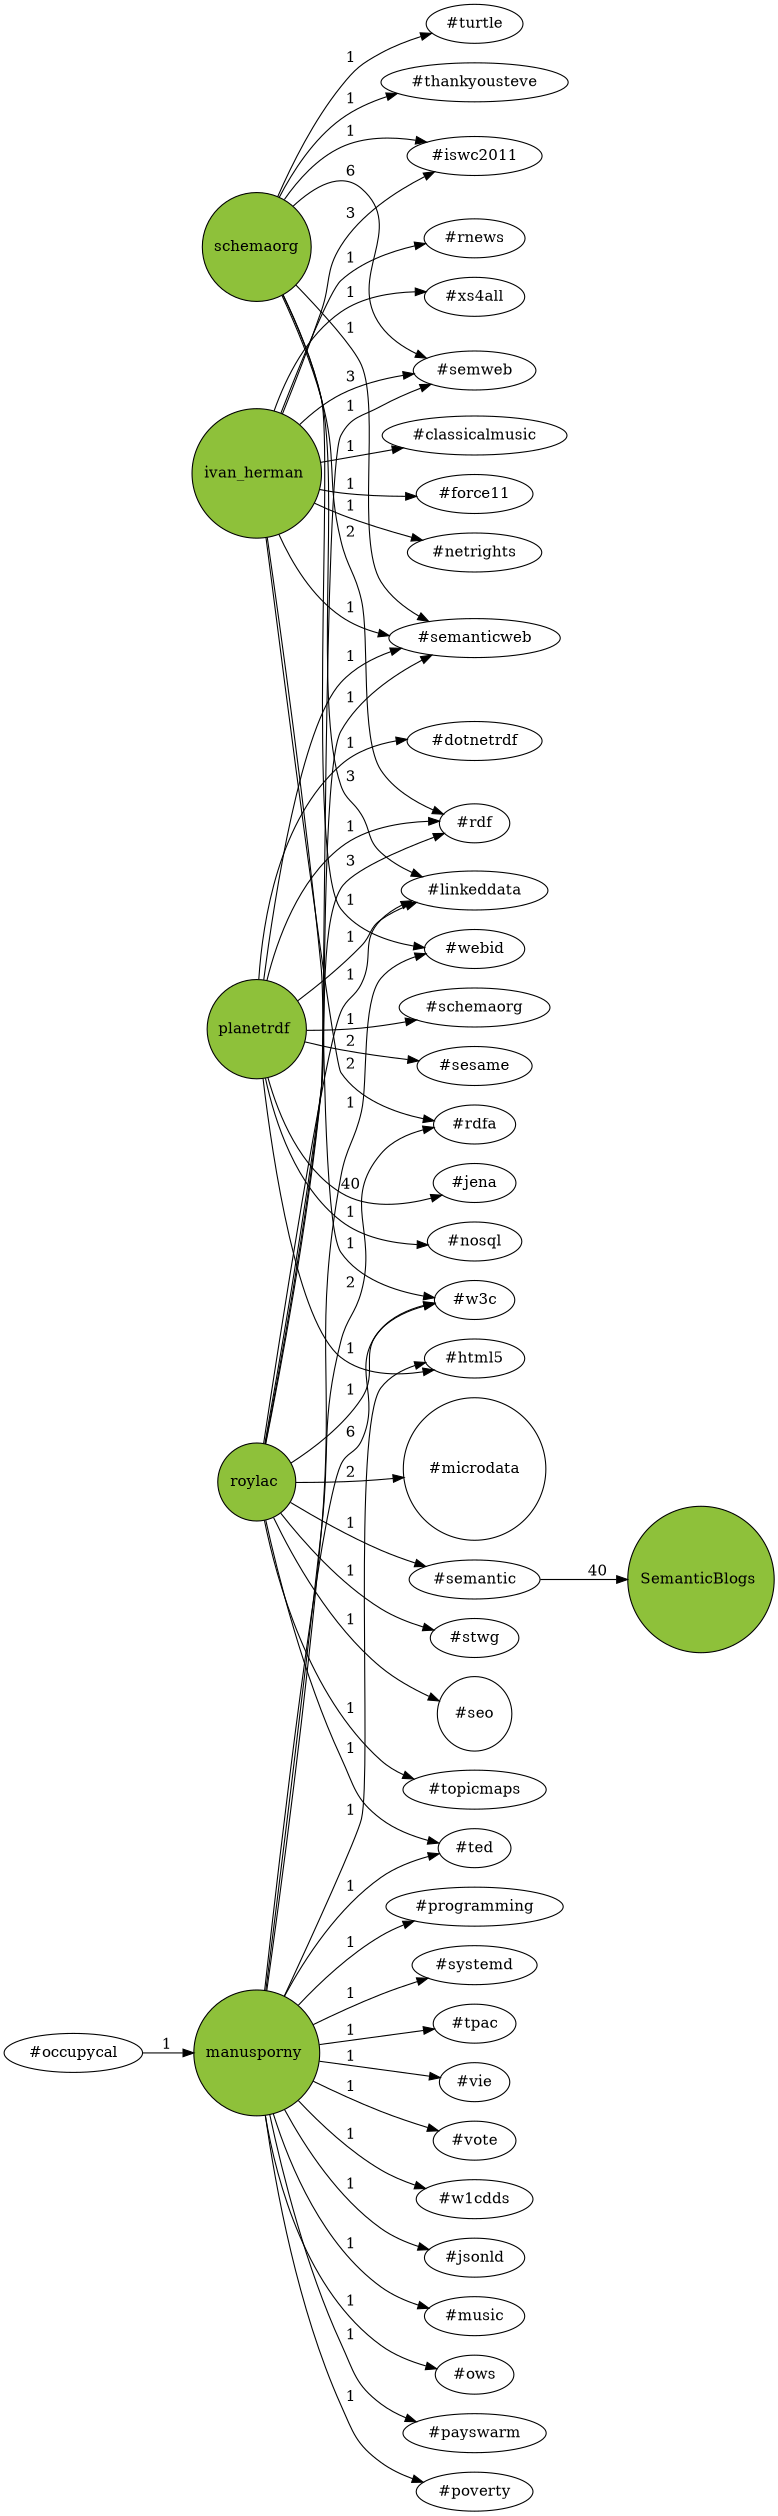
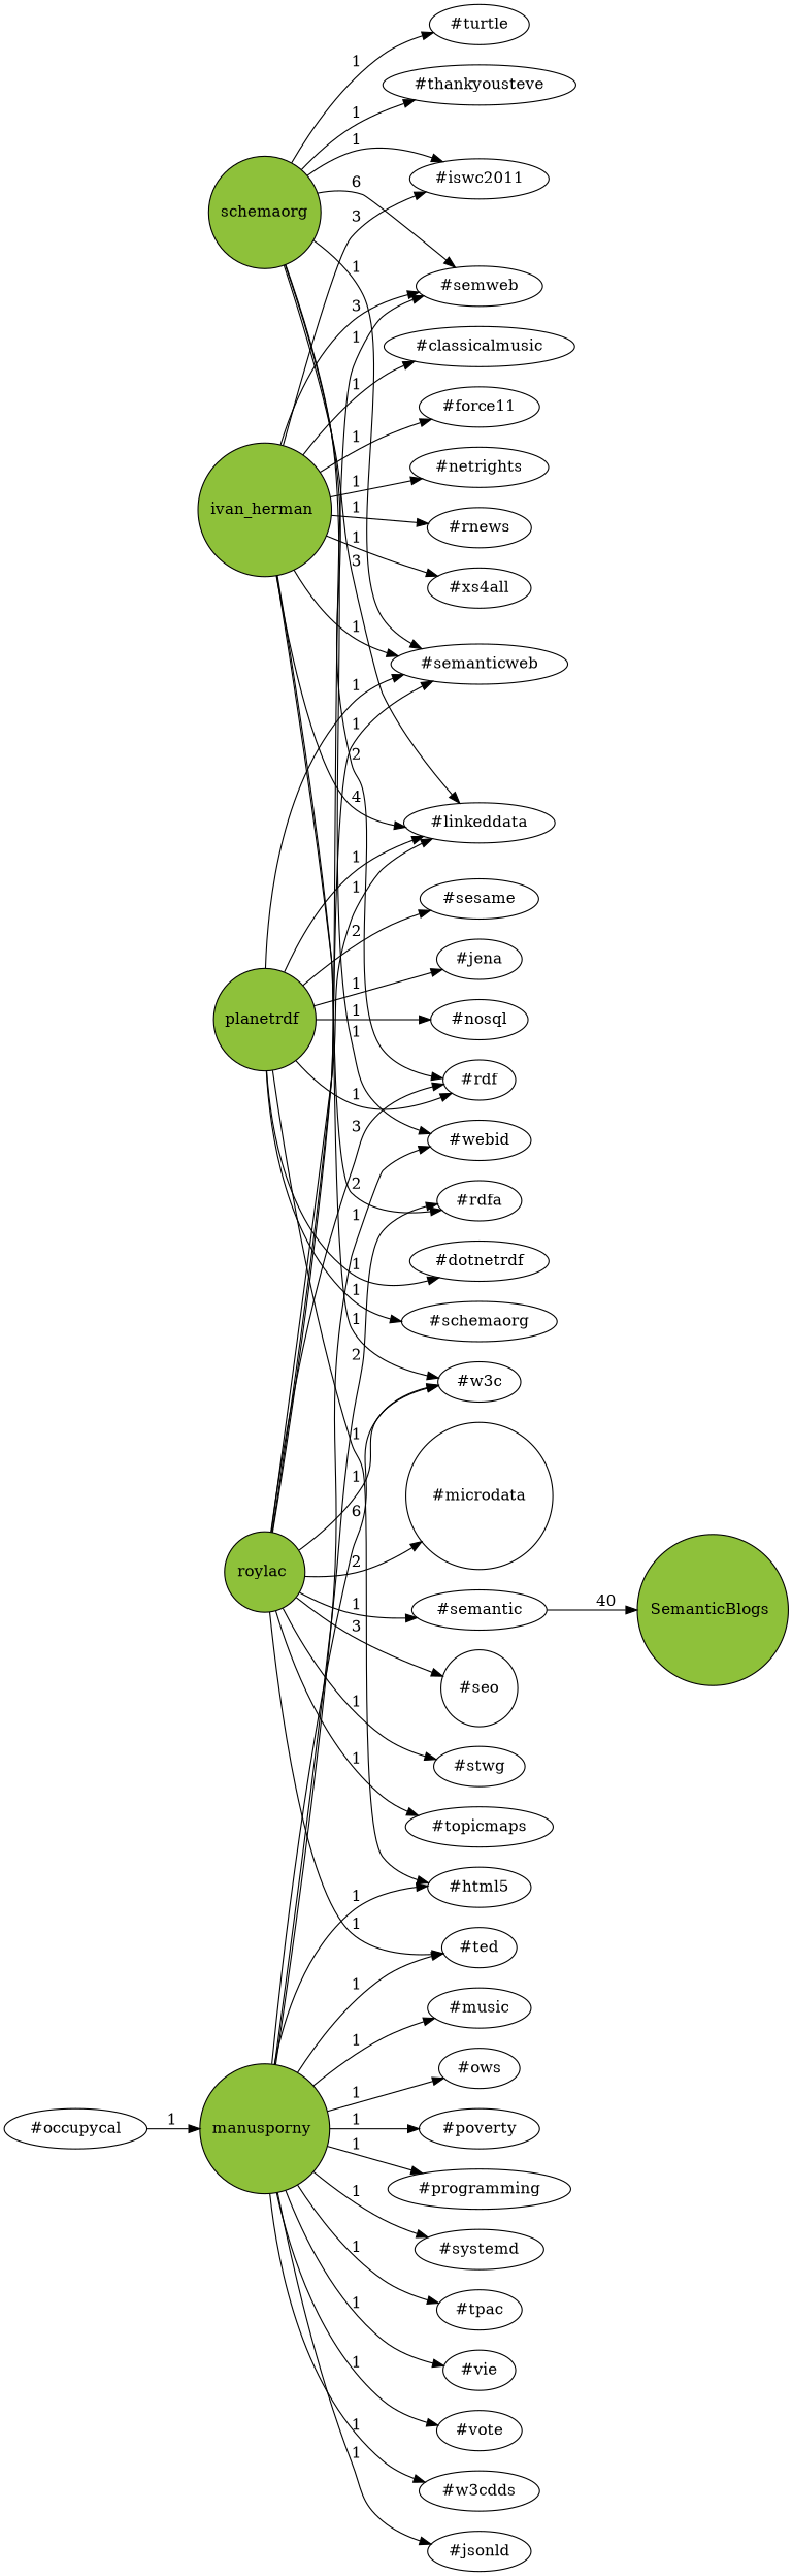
  digraph {
    fontsize=20
    labelloc=t
    rankdir=LR
    splines=true
    n1 [fillcolor="#8EC13A" label=schemaorg shape=circle style=filled width=1]
    "#iswc2011"
    "#linkeddata"
    "#rdf"
    "#semanticweb"
    "#semweb"
    "#thankyousteve"
    "#turtle"
    "#webid"
    n10 [fillcolor="#8EC13A" label="ivan_herman " shape=circle style=filled width=1]
    "#classicalmusic"
    "#force11"
    "#netrights"
    "#rdfa"
    "#rnews"
    "#w3c"
    "#xs4all"
    n18 [fillcolor="#8EC13A" label="manusporny " shape=circle style=filled width=1]
    "#html5"
    "#jsonld"
    "#music"
    "#ows"
-   "#payswarm"
    "#poverty"
    "#programming"
    "#systemd"
    "#ted"
    "#tpac"
    "#vie"
    "#vote"
-   "#w3cdds" [label="#w1cdds"]
+   "#w3cdds"
    "#occupycal"
    n33 [fillcolor="#8EC13A" label="planetrdf " shape=circle style=filled width=1]
    "#dotnetrdf"
    "#jena"
    "#nosql"
    "#schemaorg"
    "#sesame"
    n39 [fillcolor="#8EC13A" label="roylac " shape=circle style=filled width=1]
    "#microdata" [shape=circle]
    "#semantic"
    "#seo" [shape=circle]
    "#stwg"
    "#topicmaps"
    n45 [fillcolor="#8EC13A" label="SemanticBlogs " shape=circle style=filled width=1]
    n1 -> "#iswc2011" [label=1]
    n1 -> "#linkeddata" [label=3]
    n1 -> "#rdf" [label=2]
    n1 -> "#semanticweb" [label=1]
    n1 -> "#semweb" [label=6]
    n1 -> "#thankyousteve" [label=1]
    n1 -> "#turtle" [label=1]
    n1 -> "#webid" [label=1]
    n10 -> "#iswc2011" [label=3]
+   n10 -> "#linkeddata" [label=4]
    n10 -> "#semanticweb" [label=1]
    n10 -> "#semweb" [label=3]
    n10 -> "#classicalmusic" [label=1]
    n10 -> "#force11" [label=1]
    n10 -> "#netrights" [label=1]
    n10 -> "#rdfa" [label=2]
    n10 -> "#rnews" [label=1]
    n10 -> "#w3c" [label=1]
    n10 -> "#xs4all" [label=1]
    n18 -> "#webid" [label=1]
    n18 -> "#rdfa" [label=2]
    n18 -> "#w3c" [label=6]
    n18 -> "#html5" [label=1]
    n18 -> "#jsonld" [label=1]
    n18 -> "#music" [label=1]
    n18 -> "#ows" [label=1]
-   n18 -> "#payswarm" [label=1]
    n18 -> "#poverty" [label=1]
    n18 -> "#programming" [label=1]
    n18 -> "#systemd" [label=1]
    n18 -> "#ted" [label=1]
    n18 -> "#tpac" [label=1]
    n18 -> "#vie" [label=1]
    n18 -> "#vote" [label=1]
    n18 -> "#w3cdds" [label=1]
    "#occupycal" -> n18 [label=1]
    n33 -> "#linkeddata" [label=1]
    n33 -> "#rdf" [label=1]
    n33 -> "#semanticweb" [label=1]
    n33 -> "#html5" [label=1]
    n33 -> "#dotnetrdf" [label=1]
-   n33 -> "#jena" [label=40]
+   n33 -> "#jena" [label=1]
    n33 -> "#nosql" [label=1]
    n33 -> "#schemaorg" [label=1]
    n33 -> "#sesame" [label=2]
    n39 -> "#linkeddata" [label=1]
    n39 -> "#rdf" [label=3]
    n39 -> "#semanticweb" [label=1]
    n39 -> "#semweb" [label=1]
    n39 -> "#w3c" [label=1]
    n39 -> "#ted" [label=1]
    n39 -> "#microdata" [label=2]
    n39 -> "#semantic" [label=1]
-   n39 -> "#seo" [label=1]
+   n39 -> "#seo" [label=3]
    n39 -> "#stwg" [label=1]
    n39 -> "#topicmaps" [label=1]
    "#semantic" -> n45 [label=40]
  }
